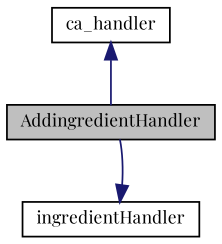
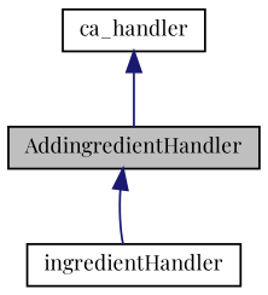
  digraph {
    fontname="Playfair Display"
    node [color=black fillcolor=white fontname="Playfair Display" fontsize=10 shape=record style=filled]
    edge [color=midnightblue dir=back fontname="Playfair Display" fontsize=10 labelfontname=Helvetica labelfontsize=10 style=solid]
    n1 [fillcolor=grey75 fontcolor=black height=0.2 label=AddingredientHandler width=0.4]
    n2 [height=0.2 label=ingredientHandler width=0.4]
    n3 [height=0.2 label=ca_handler width=0.4]
-   n2 -> n1
+   n1 -> n2
    n3 -> n1
  }
